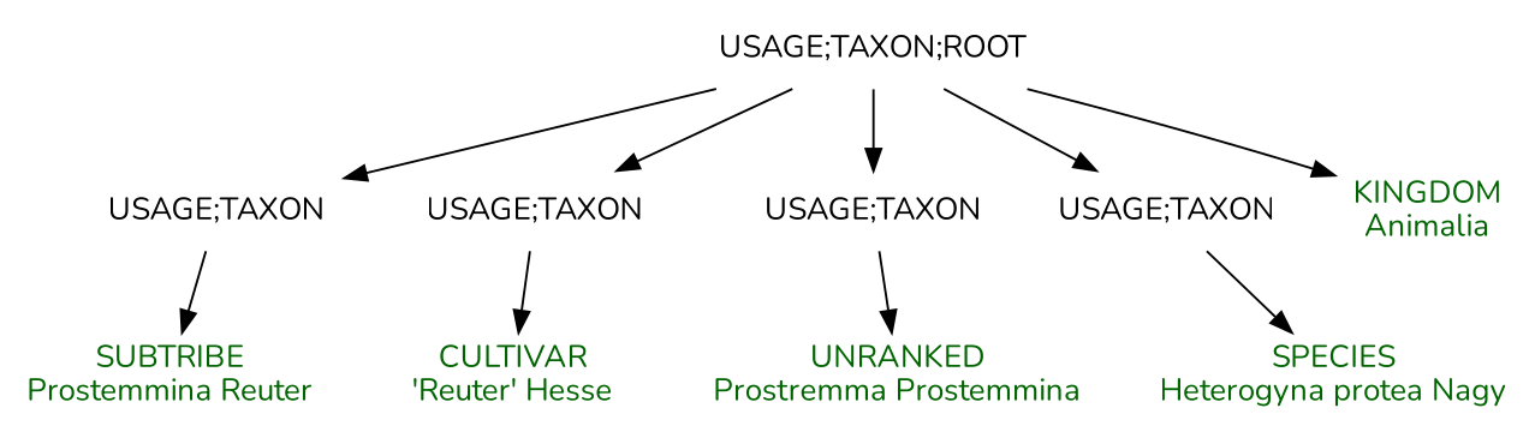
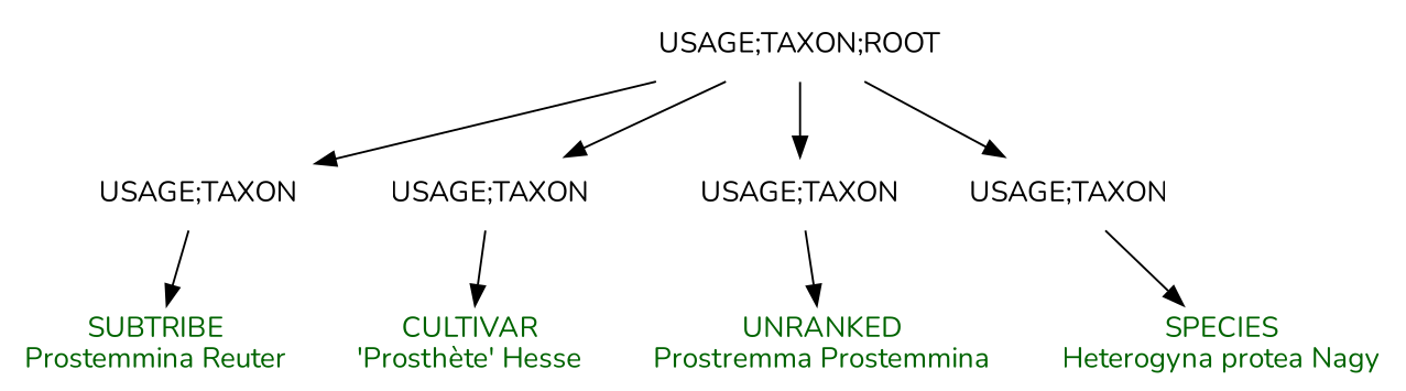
  digraph {
    fontname=Nunito
    node [fontname=Nunito shape=plaintext]
    edge [fontname=Nunito]
    n1 [fontcolor=darkgreen label="SUBTRIBE\nProstemmina Reuter"]
    n2 [label="USAGE;TAXON"]
-   n3 [fontcolor=darkgreen label="CULTIVAR\n'Reuter' Hesse"]
+   n3 [fontcolor=darkgreen label="CULTIVAR\n'Prosthète' Hesse"]
    n4 [label="USAGE;TAXON"]
    n5 [fontcolor=darkgreen label="UNRANKED\nProstremma Prostemmina"]
    n6 [label="USAGE;TAXON"]
    n7 [fontcolor=darkgreen label="SPECIES\nHeterogyna protea Nagy"]
    n8 [label="USAGE;TAXON"]
-   n9 [fontcolor=darkgreen label="KINGDOM\nAnimalia"]
    n10 [label="USAGE;TAXON;ROOT"]
    n2 -> n1
    n4 -> n3
    n6 -> n5
    n8 -> n7
    n10 -> n2
    n10 -> n4
    n10 -> n6
    n10 -> n8
-   n10 -> n9
  }
